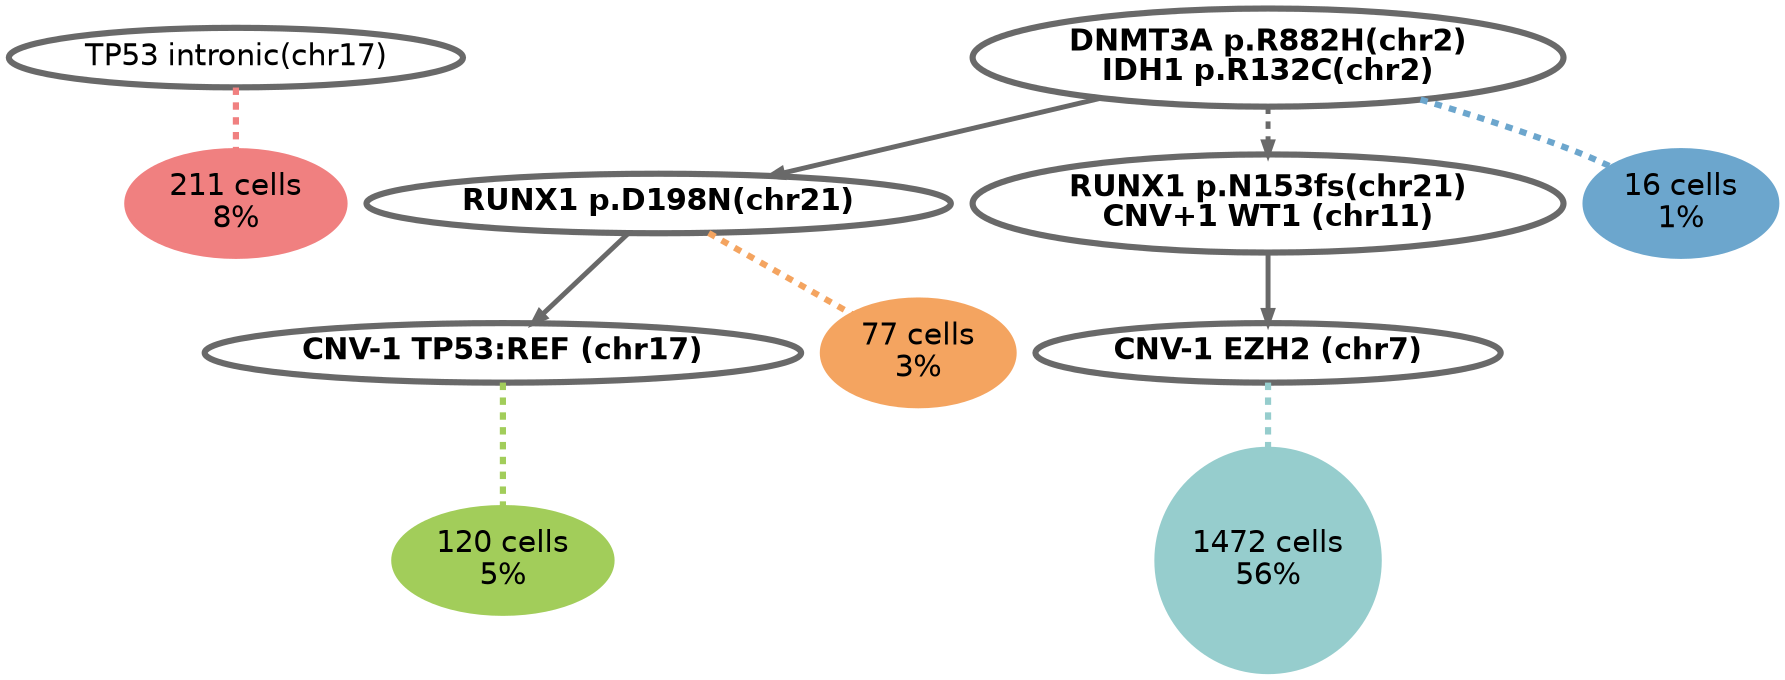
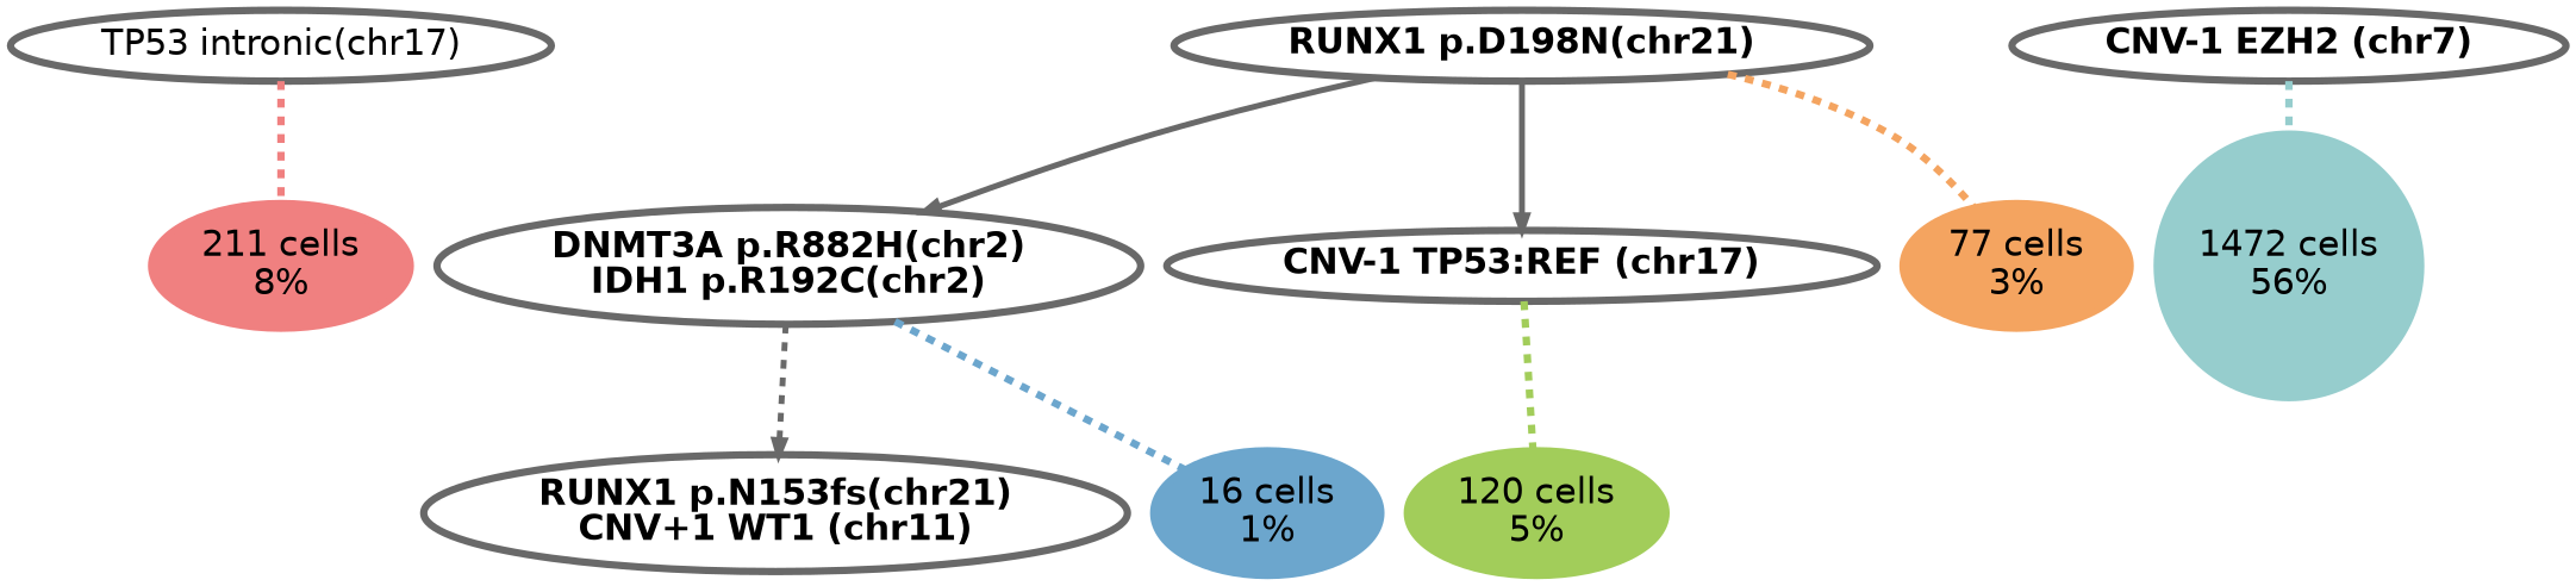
  digraph {
    node [color=dimgray fontcolor=black fontname=Helvetica fontsize=24 penwidth=5]
    edge [color=dimgray dir=none penwidth=5 style=dashed weight=1]
    n1 [label=<TP53 intronic(chr17)<br/>>]
    n2 [color=lightcoral height=0.939343 label="211 cells\n8\%" style=filled width=0.939343]
-   n3 [label=<<B>DNMT3A p.R882H(chr2)</B><br/><B>IDH1 p.R132C(chr2)</B><br/>>]
+   n3 [label=<<B>DNMT3A p.R882H(chr2)</B><br/><B>IDH1 p.R192C(chr2)</B><br/>>]
    n4 [label=<<B>RUNX1 p.D198N(chr21)</B><br/>>]
    n5 [label=<<B>RUNX1 p.N153fs(chr21)</B><br/><B>CNV+1 WT1 (chr11)</B><br/>>]
    n6 [color=skyblue3 height=0.258668 label="16 cells\n1\%" style=filled width=0.258668]
    n7 [label=<<B>CNV-1 TP53:REF (chr17)</B><br/>>]
    n8 [color=sandybrown height=0.567451 label="77 cells\n3\%" style=filled width=0.567451]
    n9 [label=<<B>CNV-1 EZH2 (chr7)</B><br/>>]
    n10 [color=darkolivegreen3 height=0.708392 label="120 cells\n5\%" style=filled width=0.708392]
    n11 [color=paleturquoise3 height=2.48611 label="1472 cells\n56\%" style=filled width=2.48611]
    n1 -> n2 [color=lightcoral]
-   n3 -> n4 [penwidth=4 weight=2 dir="" style=""]
+   n4 -> n3 [penwidth=4 weight=2 dir="" style=""]
    n3 -> n5 [penwidth=4 weight=2 dir=""]
    n3 -> n6 [color=skyblue3]
    n4 -> n7 [penwidth=4 weight=2 dir="" style=""]
    n4 -> n8 [color=sandybrown]
-   n5 -> n9 [penwidth=4 weight=2 dir="" style=""]
    n7 -> n10 [color=darkolivegreen3]
    n9 -> n11 [color=paleturquoise3]
  }
